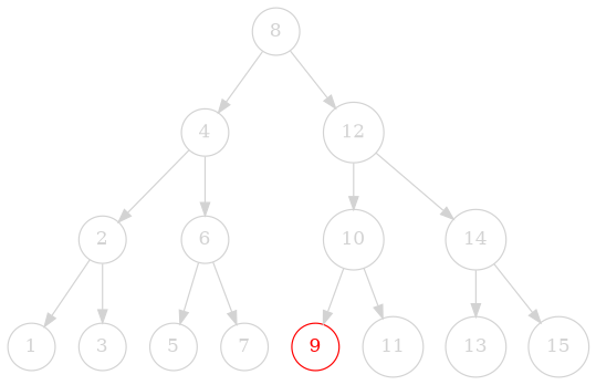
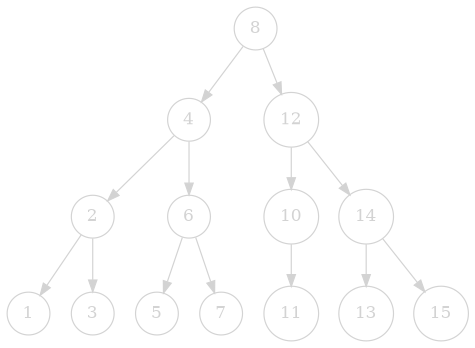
  digraph {
    splines=FALSE
    node [color=lightgrey fontcolor=lightgrey shape=circle]
    edge [color=lightgrey fontcolor=lightgrey]
    n1 [label=1]
    n2 [label=2]
    n3 [label=3]
    n4 [label=4]
    n5 [label=6]
    n6 [label=5]
    n7 [label=7]
    n8 [label=8]
    n9 [label=12]
-   n10 [color=red fontcolor=red label=9]
    n11 [label=10]
    n12 [label=11]
    n13 [label=14]
    n14 [label=13]
    n15 [label=15]
    subgraph sub_1 {
      rank=same
    }
    n2 -> n1
    n2 -> n3
    n4 -> n2
    n4 -> n5
    n5 -> n6
    n5 -> n7
    n8 -> n4
    n8 -> n9
    n9 -> n11
    n9 -> n13
-   n11 -> n10
    n11 -> n12
    n13 -> n14
    n13 -> n15
  }
